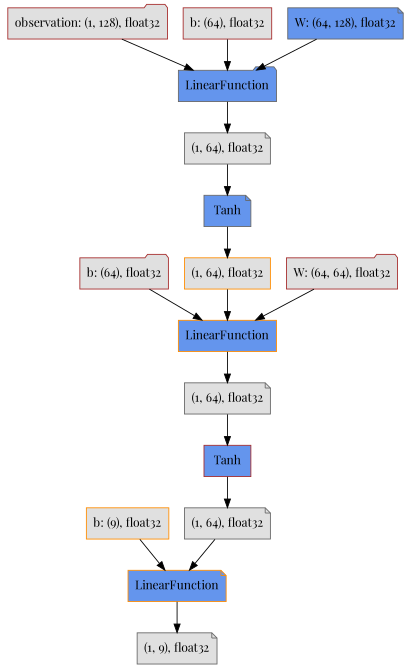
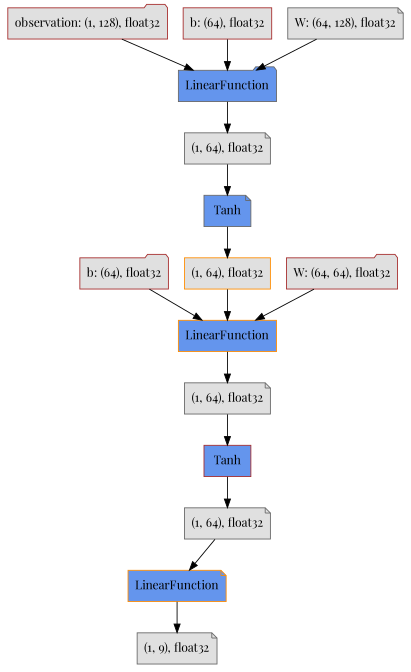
  digraph {
    fontname="Playfair Display"
    rankdir=TB
    node [color=gray40 fillcolor="#E0E0E0" fontname="Playfair Display" shape=note style=filled]
    edge [fontname="Playfair Display"]
    n1 [color=darkorange fillcolor="#6495ED" label=LinearFunction shape=box]
    n2 [label="(1, 64), float32"]
    n3 [color=brown fillcolor="#6495ED" label=Tanh shape=box]
-   n4 [color=darkorange label="b: (9), float32" shape=box]
    n5 [color=darkorange fillcolor="#6495ED" label=LinearFunction]
    n6 [label="(1, 9), float32"]
    n7 [color=brown label="observation: (1, 128), float32" shape=folder]
    n8 [fillcolor="#6495ED" label=LinearFunction shape=folder]
    n9 [label="(1, 64), float32"]
    n10 [color=brown label="b: (64), float32" shape=folder]
    n11 [color=brown label="b: (64), float32" shape=box]
    n12 [label="(1, 64), float32"]
    n13 [fillcolor="#6495ED" label=Tanh]
    n14 [color=darkorange label="(1, 64), float32" shape=box]
    n15 [color=brown label="W: (64, 64), float32" shape=folder]
-   n16 [fillcolor="#6495ED" label="W: (64, 128), float32"]
+   n16 [label="W: (64, 128), float32"]
    n1 -> n2
    n2 -> n3
    n3 -> n12
-   n4 -> n5
    n5 -> n6
    n7 -> n8
    n8 -> n9
    n9 -> n13
    n10 -> n1
    n11 -> n8
    n12 -> n5
    n13 -> n14
    n14 -> n1
    n15 -> n1
    n16 -> n8
  }
